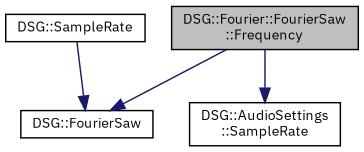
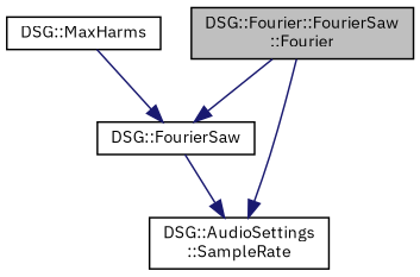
  digraph {
    fontname="IBM Plex Sans"
    rankdir=TB
    node [color=black fillcolor=white fontname="IBM Plex Sans" fontsize=10 shape=record style=filled]
    edge [color=midnightblue fontname="IBM Plex Sans" fontsize=10 labelfontname=Helvetica labelfontsize=10 style=solid]
-   n1 [fillcolor=grey75 fontcolor=black height=0.2 label="DSG::Fourier::FourierSaw\l::Frequency" width=0.4]
+   n1 [fillcolor=grey75 fontcolor=black height=0.2 label="DSG::Fourier::FourierSaw\l::Fourier" width=0.4]
    n2 [height=0.2 label="DSG::FourierSaw" width=0.4]
    n3 [height=0.2 label="DSG::AudioSettings\l::SampleRate" width=0.4]
-   n4 [height=0.2 label="DSG::SampleRate" width=0.4]
+   n4 [height=0.2 label="DSG::MaxHarms" width=0.4]
    n1 -> n2
    n1 -> n3
+   n2 -> n3
    n4 -> n2
  }
